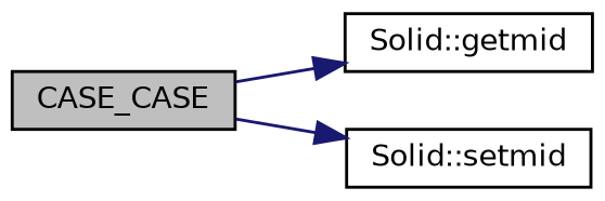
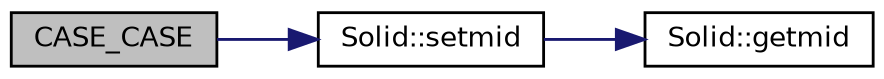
  digraph {
    rankdir=LR
    node [color=black fillcolor=white fontname=Helvetica fontsize=10 shape=record style=filled]
    edge [color=midnightblue fontname=Helvetica fontsize=10 labelfontname=Helvetica labelfontsize=10 style=solid]
    n1 [fillcolor=grey75 fontcolor=black height=0.2 label=CASE_CASE width=0.4]
    n2 [height=0.2 label="Solid::getmid" width=0.4]
    n3 [height=0.2 label="Solid::setmid" width=0.4]
-   n1 -> n2
+   n3 -> n2
    n1 -> n3
  }
